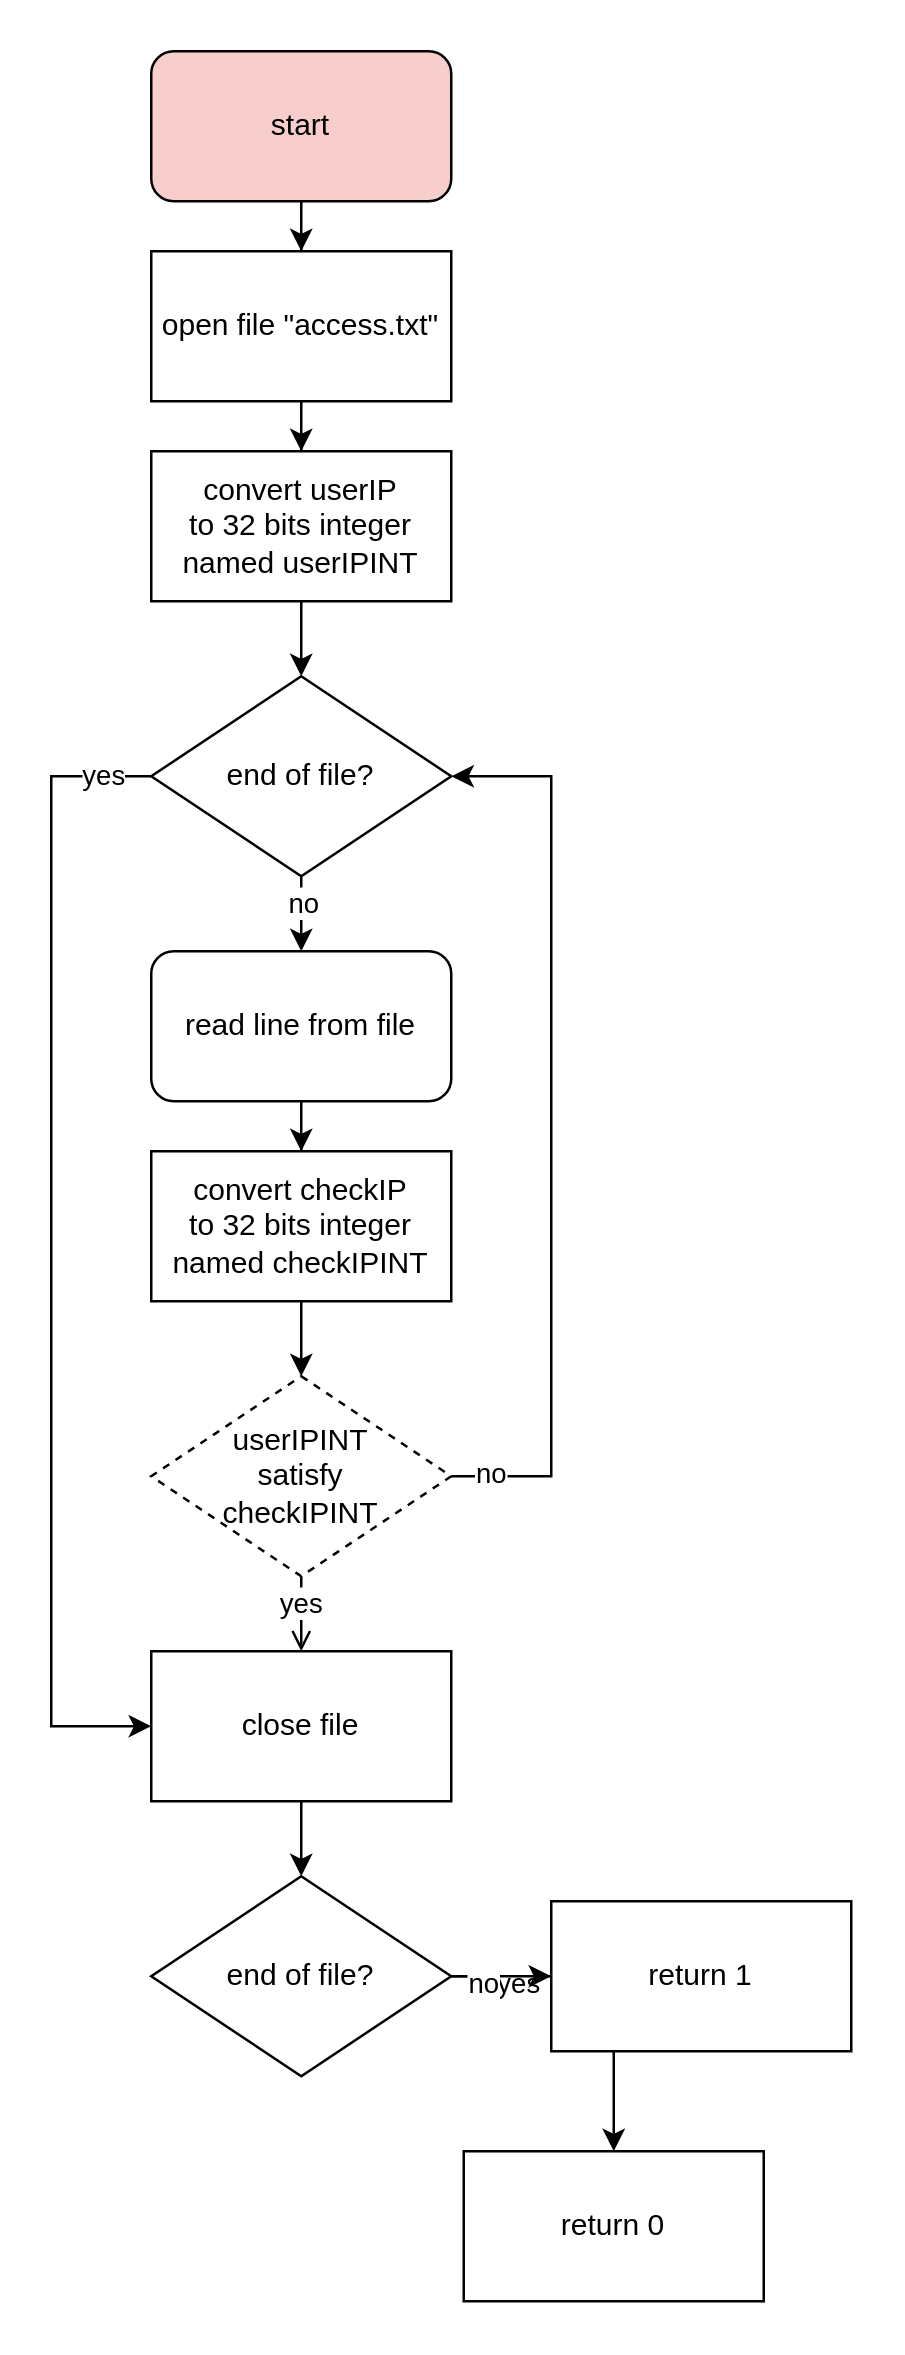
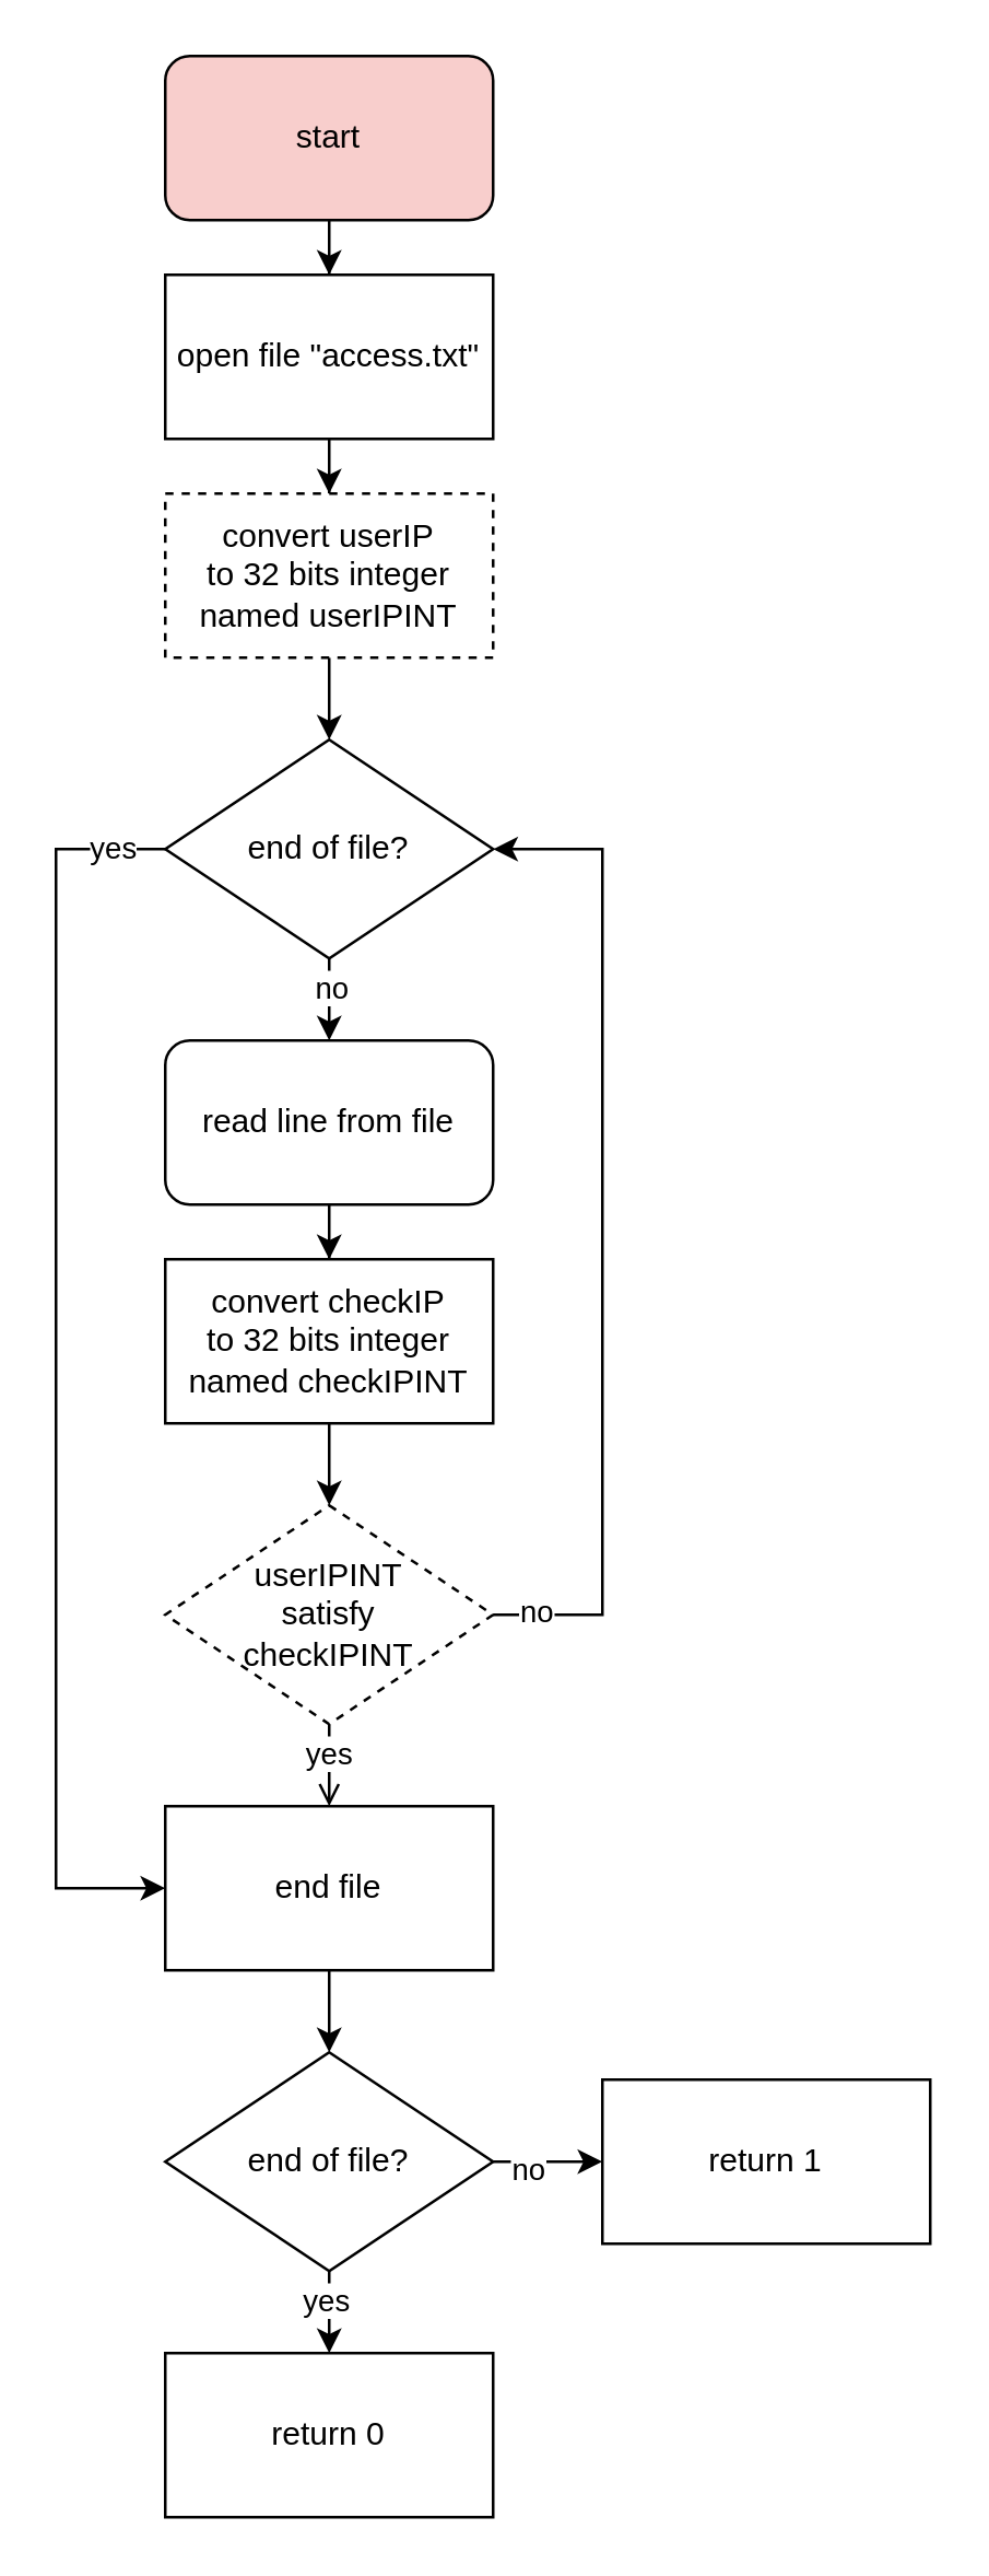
  <mxCell id="0" />
  <mxCell id="1" parent="0" />
  <mxCell id="2" value="" style="edgeStyle=orthogonalEdgeStyle;rounded=0;orthogonalLoop=1;jettySize=auto;html=1;" edge="1" parent="1" source="3" target="5"><mxGeometry relative="1" as="geometry" /></mxCell>
  <mxCell id="3" value="start" style="rounded=1;whiteSpace=wrap;html=1;fillColor=#f8cecc;" vertex="1" parent="1"><mxGeometry x="60" y="20" width="120" height="60" as="geometry" /></mxCell>
  <mxCell id="4" value="" style="edgeStyle=orthogonalEdgeStyle;rounded=0;orthogonalLoop=1;jettySize=auto;html=1;" edge="1" parent="1" source="5" target="7"><mxGeometry relative="1" as="geometry" /></mxCell>
  <mxCell id="5" value="open file &quot;access.txt&quot;" style="rounded=0;whiteSpace=wrap;html=1;" vertex="1" parent="1"><mxGeometry x="60" y="100" width="120" height="60" as="geometry" /></mxCell>
  <mxCell id="6" value="" style="edgeStyle=orthogonalEdgeStyle;rounded=0;orthogonalLoop=1;jettySize=auto;html=1;" edge="1" parent="1" source="7" target="12"><mxGeometry relative="1" as="geometry" /></mxCell>
- <mxCell id="7" value="convert userIP&lt;div&gt;to 32 bits integer&lt;/div&gt;&lt;div&gt;named userIPINT&lt;/div&gt;" style="rounded=0;whiteSpace=wrap;html=1;" vertex="1" parent="1"><mxGeometry x="60" y="180" width="120" height="60" as="geometry" /></mxCell>
+ <mxCell id="7" value="convert userIP&lt;div&gt;to 32 bits integer&lt;/div&gt;&lt;div&gt;named userIPINT&lt;/div&gt;" style="rounded=0;whiteSpace=wrap;html=1;dashed=1;" vertex="1" parent="1"><mxGeometry x="60" y="180" width="120" height="60" as="geometry" /></mxCell>
  <mxCell id="8" value="" style="edgeStyle=orthogonalEdgeStyle;rounded=0;orthogonalLoop=1;jettySize=auto;html=1;" edge="1" parent="1" source="12" target="14"><mxGeometry relative="1" as="geometry" /></mxCell>
  <mxCell id="9" value="no" style="edgeLabel;html=1;align=center;verticalAlign=middle;resizable=0;points=[];" vertex="1" connectable="0" parent="8"><mxGeometry x="0.2" relative="1" as="geometry"><mxPoint as="offset" /></mxGeometry></mxCell>
  <mxCell id="10" style="edgeStyle=orthogonalEdgeStyle;rounded=0;orthogonalLoop=1;jettySize=auto;html=1;entryX=0;entryY=0.5;entryDx=0;entryDy=0;" edge="1" parent="1" source="12" target="28"><mxGeometry relative="1" as="geometry"><Array as="points"><mxPoint x="20" y="310" /><mxPoint x="20" y="690" /></Array></mxGeometry></mxCell>
  <mxCell id="11" value="yes" style="edgeLabel;html=1;align=center;verticalAlign=middle;resizable=0;points=[];" vertex="1" connectable="0" parent="10"><mxGeometry x="-0.913" y="-1" relative="1" as="geometry"><mxPoint as="offset" /></mxGeometry></mxCell>
  <mxCell id="12" value="end of file?" style="rhombus;whiteSpace=wrap;html=1;" vertex="1" parent="1"><mxGeometry x="60" y="270" width="120" height="80" as="geometry" /></mxCell>
  <mxCell id="13" value="" style="edgeStyle=orthogonalEdgeStyle;rounded=0;orthogonalLoop=1;jettySize=auto;html=1;" edge="1" parent="1" source="14" target="16"><mxGeometry relative="1" as="geometry" /></mxCell>
  <mxCell id="14" value="read line from file" style="whiteSpace=wrap;html=1;rounded=1;" vertex="1" parent="1"><mxGeometry x="60" y="380" width="120" height="60" as="geometry" /></mxCell>
  <mxCell id="15" value="" style="edgeStyle=orthogonalEdgeStyle;rounded=0;orthogonalLoop=1;jettySize=auto;html=1;" edge="1" parent="1" source="16" target="21"><mxGeometry relative="1" as="geometry" /></mxCell>
  <mxCell id="16" value="convert checkIP&lt;div&gt;to 32 bits integer&lt;/div&gt;&lt;div&gt;named checkIPINT&lt;/div&gt;" style="rounded=0;whiteSpace=wrap;html=1;" vertex="1" parent="1"><mxGeometry x="60" y="460" width="120" height="60" as="geometry" /></mxCell>
  <mxCell id="17" style="edgeStyle=orthogonalEdgeStyle;rounded=0;orthogonalLoop=1;jettySize=auto;html=1;entryX=1;entryY=0.5;entryDx=0;entryDy=0;" edge="1" parent="1" source="21" target="12"><mxGeometry relative="1" as="geometry"><Array as="points"><mxPoint x="220" y="590" /><mxPoint x="220" y="310" /></Array></mxGeometry></mxCell>
  <mxCell id="18" value="no" style="edgeLabel;html=1;align=center;verticalAlign=middle;resizable=0;points=[];" vertex="1" connectable="0" parent="17"><mxGeometry x="-0.919" y="2" relative="1" as="geometry"><mxPoint as="offset" /></mxGeometry></mxCell>
  <mxCell id="19" value="" style="edgeStyle=orthogonalEdgeStyle;rounded=0;orthogonalLoop=1;jettySize=auto;html=1;endArrow=open;" edge="1" parent="1" source="21" target="28"><mxGeometry relative="1" as="geometry" /></mxCell>
  <mxCell id="20" value="yes" style="edgeLabel;html=1;align=center;verticalAlign=middle;resizable=0;points=[];" vertex="1" connectable="0" parent="19"><mxGeometry x="-0.62" y="-1" relative="1" as="geometry"><mxPoint as="offset" /></mxGeometry></mxCell>
  <mxCell id="21" value="userIPINT&lt;div&gt;satisfy&lt;br&gt;&lt;div&gt;checkIPINT&lt;/div&gt;&lt;/div&gt;" style="rhombus;whiteSpace=wrap;html=1;dashed=1;" vertex="1" parent="1"><mxGeometry x="60" y="550" width="120" height="80" as="geometry" /></mxCell>
  <mxCell id="22" value="" style="edgeStyle=orthogonalEdgeStyle;rounded=0;orthogonalLoop=1;jettySize=auto;html=1;" edge="1" parent="1" source="26" target="29"><mxGeometry relative="1" as="geometry" /></mxCell>
  <mxCell id="23" value="yes" style="edgeLabel;html=1;align=center;verticalAlign=middle;resizable=0;points=[];" vertex="1" connectable="0" parent="22"><mxGeometry x="-0.62" y="-2" relative="1" as="geometry"><mxPoint as="offset" /></mxGeometry></mxCell>
  <mxCell id="24" value="" style="edgeStyle=orthogonalEdgeStyle;rounded=0;orthogonalLoop=1;jettySize=auto;html=1;" edge="1" parent="1" source="26" target="30"><mxGeometry relative="1" as="geometry" /></mxCell>
  <mxCell id="25" value="no" style="edgeLabel;html=1;align=center;verticalAlign=middle;resizable=0;points=[];" vertex="1" connectable="0" parent="24"><mxGeometry x="-0.4" y="-1" relative="1" as="geometry"><mxPoint y="1" as="offset" /></mxGeometry></mxCell>
  <mxCell id="26" value="end of file?" style="rhombus;whiteSpace=wrap;html=1;" vertex="1" parent="1"><mxGeometry x="60" y="750" width="120" height="80" as="geometry" /></mxCell>
  <mxCell id="27" value="" style="edgeStyle=orthogonalEdgeStyle;rounded=0;orthogonalLoop=1;jettySize=auto;html=1;" edge="1" parent="1" source="28" target="26"><mxGeometry relative="1" as="geometry" /></mxCell>
- <mxCell id="28" value="close file" style="rounded=0;whiteSpace=wrap;html=1;" vertex="1" parent="1"><mxGeometry x="60" y="660" width="120" height="60" as="geometry" /></mxCell>
- <mxCell id="29" value="return 0" style="rounded=0;whiteSpace=wrap;html=1;" vertex="1" parent="1"><mxGeometry x="185" y="860" width="120" height="60" as="geometry" /></mxCell>
+ <mxCell id="28" value="end file" style="rounded=0;whiteSpace=wrap;html=1;" vertex="1" parent="1"><mxGeometry x="60" y="660" width="120" height="60" as="geometry" /></mxCell>
+ <mxCell id="29" value="return 0" style="rounded=0;whiteSpace=wrap;html=1;" vertex="1" parent="1"><mxGeometry x="60" y="860" width="120" height="60" as="geometry" /></mxCell>
  <mxCell id="30" value="return 1" style="rounded=0;whiteSpace=wrap;html=1;" vertex="1" parent="1"><mxGeometry x="220" y="760" width="120" height="60" as="geometry" /></mxCell>
